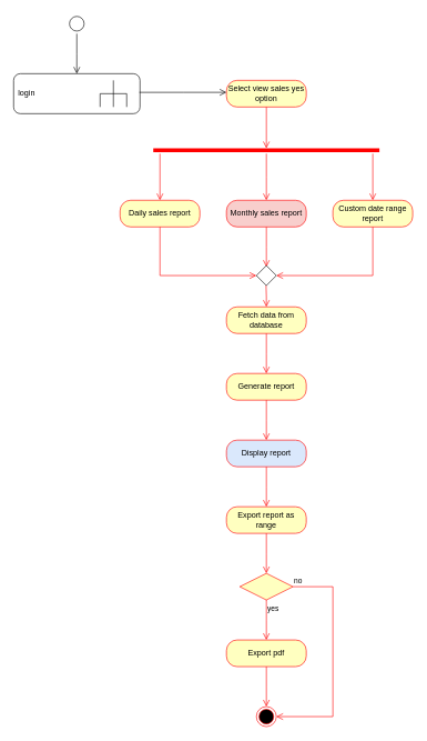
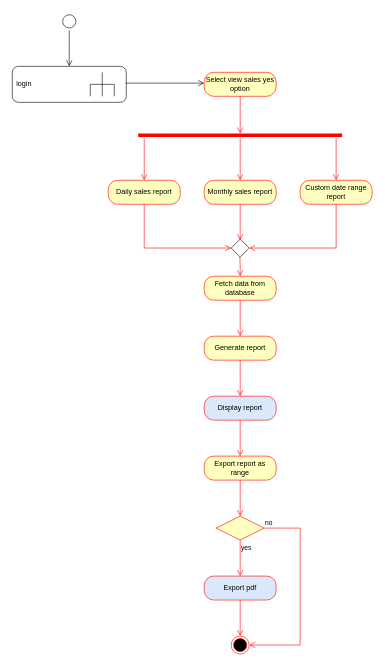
  <mxCell id="0" />
  <mxCell id="1" parent="0" />
  <mxCell id="2" value="" style="ellipse;html=1;shape=startState;labelBackgroundColor=none;" vertex="1" parent="1"><mxGeometry x="100" y="20" width="30" height="30" as="geometry" /></mxCell>
  <mxCell id="3" value="" style="edgeStyle=orthogonalEdgeStyle;html=1;verticalAlign=bottom;endArrow=open;endSize=8;rounded=0;labelBackgroundColor=none;fontColor=default;" edge="1" source="2" parent="1"><mxGeometry relative="1" as="geometry"><mxPoint x="115" y="110" as="targetPoint" /></mxGeometry></mxCell>
  <mxCell id="4" value="login" style="shape=mxgraph.uml25.behaviorAction;html=1;rounded=1;absoluteArcSize=1;arcSize=10;align=left;spacingLeft=5;whiteSpace=wrap;labelBackgroundColor=none;" vertex="1" parent="1"><mxGeometry x="20" y="110" width="190" height="60" as="geometry" /></mxCell>
  <mxCell id="5" value="" style="edgeStyle=orthogonalEdgeStyle;html=1;verticalAlign=bottom;endArrow=open;endSize=8;rounded=0;exitX=0.995;exitY=0.467;exitDx=0;exitDy=0;exitPerimeter=0;labelBackgroundColor=none;fontColor=default;" edge="1" parent="1" source="4"><mxGeometry relative="1" as="geometry"><mxPoint x="340" y="138" as="targetPoint" /><mxPoint x="290" y="110" as="sourcePoint" /></mxGeometry></mxCell>
  <mxCell id="6" value="Select view sales yes option" style="rounded=1;whiteSpace=wrap;html=1;arcSize=40;fontColor=#000000;fillColor=#ffffc0;strokeColor=#ff0000;" vertex="1" parent="1"><mxGeometry x="340" y="120" width="120" height="40" as="geometry" /></mxCell>
  <mxCell id="7" value="" style="edgeStyle=orthogonalEdgeStyle;html=1;verticalAlign=bottom;endArrow=open;endSize=8;strokeColor=#ff0000;rounded=0;entryX=0.5;entryY=0.2;entryDx=0;entryDy=0;entryPerimeter=0;" edge="1" source="6" parent="1" target="8"><mxGeometry relative="1" as="geometry"><mxPoint x="400" y="220" as="targetPoint" /></mxGeometry></mxCell>
  <mxCell id="8" value="" style="shape=line;html=1;strokeWidth=6;strokeColor=#ff0000;" vertex="1" parent="1"><mxGeometry x="230" y="220" width="340" height="10" as="geometry" /></mxCell>
  <mxCell id="9" value="" style="edgeStyle=orthogonalEdgeStyle;html=1;verticalAlign=bottom;endArrow=open;endSize=8;strokeColor=#ff0000;rounded=0;" edge="1" source="8" parent="1"><mxGeometry relative="1" as="geometry"><mxPoint x="400" y="300" as="targetPoint" /></mxGeometry></mxCell>
  <mxCell id="10" value="" style="edgeStyle=orthogonalEdgeStyle;html=1;verticalAlign=bottom;endArrow=open;endSize=8;strokeColor=#ff0000;rounded=0;" edge="1" parent="1"><mxGeometry relative="1" as="geometry"><mxPoint x="240" y="300" as="targetPoint" /><mxPoint x="240" y="230" as="sourcePoint" /></mxGeometry></mxCell>
  <mxCell id="11" value="" style="edgeStyle=orthogonalEdgeStyle;html=1;verticalAlign=bottom;endArrow=open;endSize=8;strokeColor=#ff0000;rounded=0;" edge="1" parent="1"><mxGeometry relative="1" as="geometry"><mxPoint x="560" y="300" as="targetPoint" /><mxPoint x="560" y="230" as="sourcePoint" /></mxGeometry></mxCell>
  <mxCell id="12" value="Daily sales report" style="rounded=1;whiteSpace=wrap;html=1;arcSize=40;fontColor=#000000;fillColor=#ffffc0;strokeColor=#ff0000;" vertex="1" parent="1"><mxGeometry x="180" y="300" width="120" height="40" as="geometry" /></mxCell>
  <mxCell id="13" value="" style="edgeStyle=orthogonalEdgeStyle;html=1;verticalAlign=bottom;endArrow=open;endSize=8;strokeColor=#ff0000;rounded=0;entryX=0;entryY=0.5;entryDx=0;entryDy=0;" edge="1" source="12" parent="1" target="18"><mxGeometry relative="1" as="geometry"><mxPoint x="240" y="400" as="targetPoint" /><Array as="points"><mxPoint x="240" y="413" /></Array></mxGeometry></mxCell>
- <mxCell id="14" value="Monthly sales report" style="rounded=1;whiteSpace=wrap;html=1;arcSize=40;fontColor=#000000;fillColor=#f8cecc;strokeColor=#ff0000;" vertex="1" parent="1"><mxGeometry x="340" y="300" width="120" height="40" as="geometry" /></mxCell>
+ <mxCell id="14" value="Monthly sales report" style="rounded=1;whiteSpace=wrap;html=1;arcSize=40;fontColor=#000000;fillColor=#ffffc0;strokeColor=#ff0000;" vertex="1" parent="1"><mxGeometry x="340" y="300" width="120" height="40" as="geometry" /></mxCell>
  <mxCell id="15" value="" style="edgeStyle=orthogonalEdgeStyle;html=1;verticalAlign=bottom;endArrow=open;endSize=8;strokeColor=#ff0000;rounded=0;" edge="1" source="14" parent="1"><mxGeometry relative="1" as="geometry"><mxPoint x="400" y="400" as="targetPoint" /></mxGeometry></mxCell>
  <mxCell id="16" value="Custom date range&lt;div&gt;report&lt;/div&gt;" style="rounded=1;whiteSpace=wrap;html=1;arcSize=40;fontColor=#000000;fillColor=#ffffc0;strokeColor=#ff0000;" vertex="1" parent="1"><mxGeometry x="500" y="300" width="120" height="40" as="geometry" /></mxCell>
  <mxCell id="17" value="" style="edgeStyle=orthogonalEdgeStyle;html=1;verticalAlign=bottom;endArrow=open;endSize=8;strokeColor=#ff0000;rounded=0;entryX=1;entryY=0.5;entryDx=0;entryDy=0;" edge="1" source="16" parent="1" target="18"><mxGeometry relative="1" as="geometry"><mxPoint x="560" y="400" as="targetPoint" /><Array as="points"><mxPoint x="560" y="413" /></Array></mxGeometry></mxCell>
  <mxCell id="18" value="" style="rhombus;" vertex="1" parent="1"><mxGeometry x="385" y="398" width="30" height="30" as="geometry" /></mxCell>
  <mxCell id="19" value="" style="edgeStyle=orthogonalEdgeStyle;html=1;verticalAlign=bottom;endArrow=open;endSize=8;strokeColor=#ff0000;rounded=0;" edge="1" parent="1"><mxGeometry relative="1" as="geometry"><mxPoint x="400" y="460" as="targetPoint" /><mxPoint x="399.5" y="428" as="sourcePoint" /></mxGeometry></mxCell>
  <mxCell id="20" value="Fetch data from database" style="rounded=1;whiteSpace=wrap;html=1;arcSize=40;fontColor=#000000;fillColor=#ffffc0;strokeColor=#ff0000;" vertex="1" parent="1"><mxGeometry x="340" y="460" width="120" height="40" as="geometry" /></mxCell>
  <mxCell id="21" value="" style="edgeStyle=orthogonalEdgeStyle;html=1;verticalAlign=bottom;endArrow=open;endSize=8;strokeColor=#ff0000;rounded=0;" edge="1" source="20" parent="1"><mxGeometry relative="1" as="geometry"><mxPoint x="400" y="560" as="targetPoint" /></mxGeometry></mxCell>
  <mxCell id="22" value="Generate report" style="rounded=1;whiteSpace=wrap;html=1;arcSize=40;fontColor=#000000;fillColor=#ffffc0;strokeColor=#ff0000;" vertex="1" parent="1"><mxGeometry x="340" y="560" width="120" height="40" as="geometry" /></mxCell>
  <mxCell id="23" value="" style="edgeStyle=orthogonalEdgeStyle;html=1;verticalAlign=bottom;endArrow=open;endSize=8;strokeColor=#ff0000;rounded=0;" edge="1" source="22" parent="1"><mxGeometry relative="1" as="geometry"><mxPoint x="400" y="660" as="targetPoint" /></mxGeometry></mxCell>
  <mxCell id="24" value="Display report" style="rounded=1;whiteSpace=wrap;html=1;arcSize=40;fontColor=#000000;fillColor=#dae8fc;strokeColor=#ff0000;" vertex="1" parent="1"><mxGeometry x="340" y="660" width="120" height="40" as="geometry" /></mxCell>
  <mxCell id="25" value="" style="edgeStyle=orthogonalEdgeStyle;html=1;verticalAlign=bottom;endArrow=open;endSize=8;strokeColor=#ff0000;rounded=0;" edge="1" source="24" parent="1"><mxGeometry relative="1" as="geometry"><mxPoint x="400" y="760" as="targetPoint" /></mxGeometry></mxCell>
  <mxCell id="26" value="Export report as range" style="rounded=1;whiteSpace=wrap;html=1;arcSize=40;fontColor=#000000;fillColor=#ffffc0;strokeColor=#ff0000;" vertex="1" parent="1"><mxGeometry x="340" y="760" width="120" height="40" as="geometry" /></mxCell>
  <mxCell id="27" value="" style="edgeStyle=orthogonalEdgeStyle;html=1;verticalAlign=bottom;endArrow=open;endSize=8;strokeColor=#ff0000;rounded=0;" edge="1" source="26" parent="1"><mxGeometry relative="1" as="geometry"><mxPoint x="400" y="860" as="targetPoint" /></mxGeometry></mxCell>
  <mxCell id="28" value="" style="rhombus;whiteSpace=wrap;html=1;fontColor=#000000;fillColor=#ffffc0;strokeColor=#ff0000;" vertex="1" parent="1"><mxGeometry x="360" y="860" width="80" height="40" as="geometry" /></mxCell>
  <mxCell id="29" value="no" style="edgeStyle=orthogonalEdgeStyle;html=1;align=left;verticalAlign=bottom;endArrow=open;endSize=8;strokeColor=#ff0000;rounded=0;entryX=1;entryY=0.5;entryDx=0;entryDy=0;" edge="1" source="28" parent="1" target="33"><mxGeometry x="-1" relative="1" as="geometry"><mxPoint x="540" y="880" as="targetPoint" /><Array as="points"><mxPoint x="500" y="880" /><mxPoint x="500" y="1075" /></Array></mxGeometry></mxCell>
  <mxCell id="30" value="yes" style="edgeStyle=orthogonalEdgeStyle;html=1;align=left;verticalAlign=top;endArrow=open;endSize=8;strokeColor=#ff0000;rounded=0;" edge="1" source="28" parent="1"><mxGeometry x="-1" relative="1" as="geometry"><mxPoint x="400" y="960" as="targetPoint" /></mxGeometry></mxCell>
- <mxCell id="31" value="Export pdf" style="rounded=1;whiteSpace=wrap;html=1;arcSize=40;fontColor=#000000;fillColor=#ffffc0;strokeColor=#ff0000;" vertex="1" parent="1"><mxGeometry x="340" y="960" width="120" height="40" as="geometry" /></mxCell>
+ <mxCell id="31" value="Export pdf" style="rounded=1;whiteSpace=wrap;html=1;arcSize=40;fontColor=#000000;fillColor=#dae8fc;strokeColor=#ff0000;" vertex="1" parent="1"><mxGeometry x="340" y="960" width="120" height="40" as="geometry" /></mxCell>
  <mxCell id="32" value="" style="edgeStyle=orthogonalEdgeStyle;html=1;verticalAlign=bottom;endArrow=open;endSize=8;strokeColor=#ff0000;rounded=0;" edge="1" source="31" parent="1"><mxGeometry relative="1" as="geometry"><mxPoint x="400" y="1060" as="targetPoint" /></mxGeometry></mxCell>
  <mxCell id="33" value="" style="ellipse;html=1;shape=endState;fillColor=#000000;strokeColor=#ff0000;" vertex="1" parent="1"><mxGeometry x="385" y="1060" width="30" height="30" as="geometry" /></mxCell>
